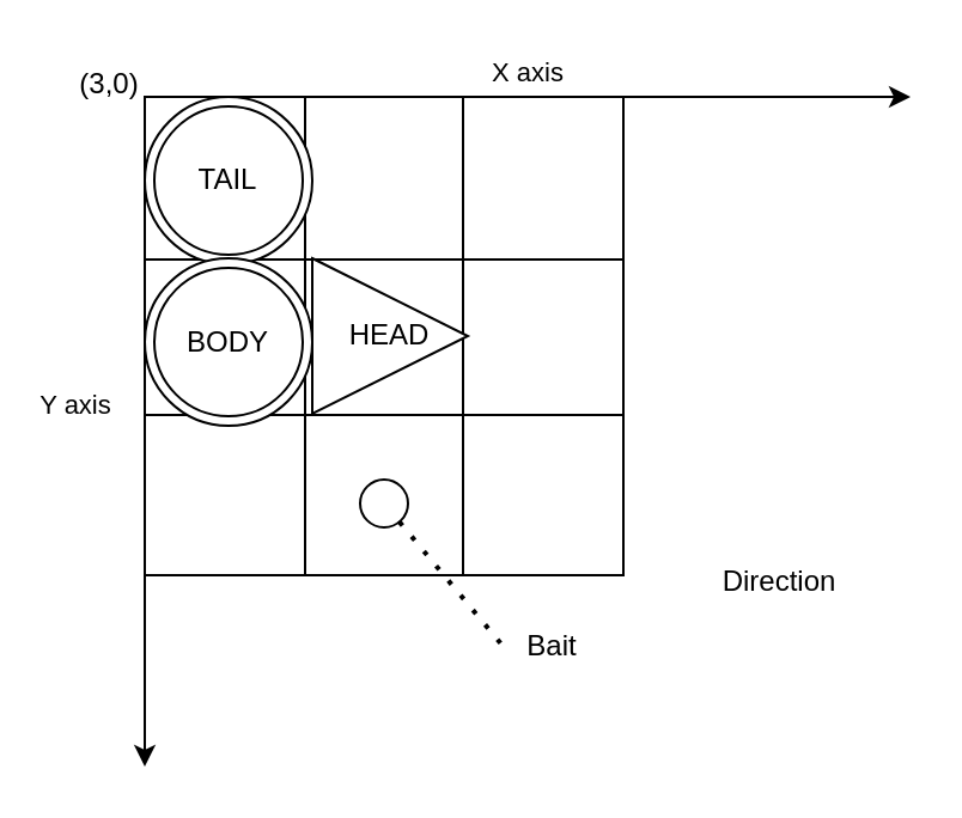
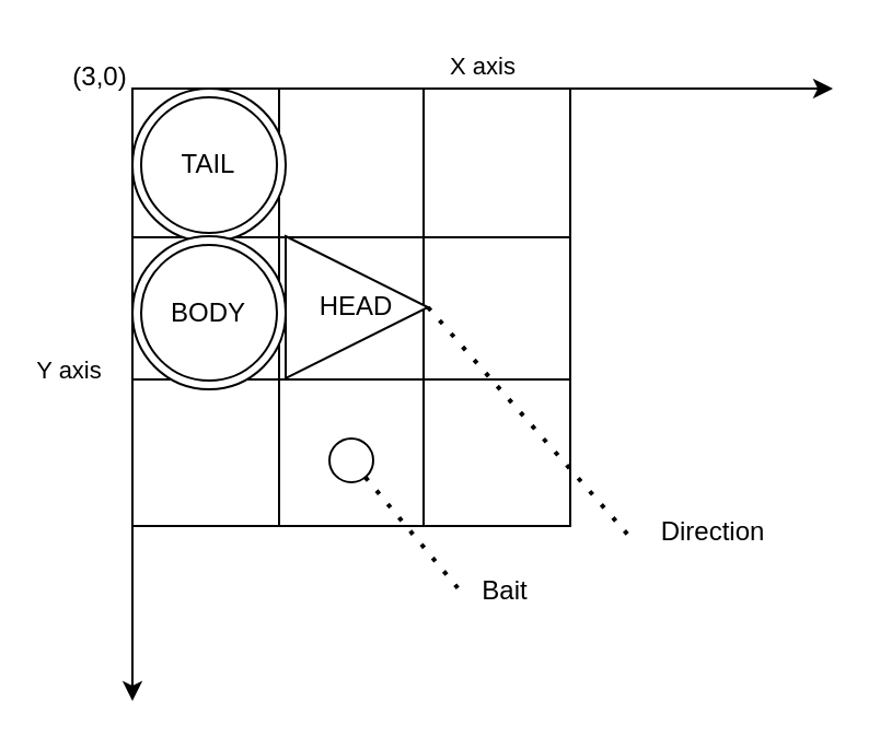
  <mxCell id="0" />
  <mxCell id="1" parent="0" />
  <mxCell id="2" value="" style="shape=table;html=1;whiteSpace=wrap;startSize=0;container=1;collapsible=0;childLayout=tableLayout;" vertex="1" parent="1"><mxGeometry x="60" y="40" width="200" height="200" as="geometry" /></mxCell>
  <mxCell id="3" value="" style="shape=tableRow;horizontal=0;startSize=0;swimlaneHead=0;swimlaneBody=0;top=0;left=0;bottom=0;right=0;collapsible=0;dropTarget=0;fillColor=none;points=[[0,0.5],[1,0.5]];portConstraint=eastwest;" vertex="1" parent="2"><mxGeometry width="200" height="68" as="geometry" /></mxCell>
  <mxCell id="4" value="" style="shape=partialRectangle;html=1;whiteSpace=wrap;connectable=0;fillColor=none;top=0;left=0;bottom=0;right=0;overflow=hidden;" vertex="1" parent="3"><mxGeometry width="67" height="68" as="geometry"><mxRectangle width="67" height="68" as="alternateBounds" /></mxGeometry></mxCell>
  <mxCell id="5" value="" style="shape=partialRectangle;html=1;whiteSpace=wrap;connectable=0;fillColor=none;top=0;left=0;bottom=0;right=0;overflow=hidden;" vertex="1" parent="3"><mxGeometry x="67" width="66" height="68" as="geometry"><mxRectangle width="66" height="68" as="alternateBounds" /></mxGeometry></mxCell>
  <mxCell id="6" value="" style="shape=partialRectangle;html=1;whiteSpace=wrap;connectable=0;fillColor=none;top=0;left=0;bottom=0;right=0;overflow=hidden;" vertex="1" parent="3"><mxGeometry x="133" width="67" height="68" as="geometry"><mxRectangle width="67" height="68" as="alternateBounds" /></mxGeometry></mxCell>
  <mxCell id="7" value="" style="shape=tableRow;horizontal=0;startSize=0;swimlaneHead=0;swimlaneBody=0;top=0;left=0;bottom=0;right=0;collapsible=0;dropTarget=0;fillColor=none;points=[[0,0.5],[1,0.5]];portConstraint=eastwest;" vertex="1" parent="2"><mxGeometry y="68" width="200" height="65" as="geometry" /></mxCell>
  <mxCell id="8" value="" style="shape=partialRectangle;html=1;whiteSpace=wrap;connectable=0;fillColor=none;top=0;left=0;bottom=0;right=0;overflow=hidden;" vertex="1" parent="7"><mxGeometry width="67" height="65" as="geometry"><mxRectangle width="67" height="65" as="alternateBounds" /></mxGeometry></mxCell>
  <mxCell id="9" value="" style="shape=partialRectangle;html=1;whiteSpace=wrap;connectable=0;fillColor=none;top=0;left=0;bottom=0;right=0;overflow=hidden;" vertex="1" parent="7"><mxGeometry x="67" width="66" height="65" as="geometry"><mxRectangle width="66" height="65" as="alternateBounds" /></mxGeometry></mxCell>
  <mxCell id="10" value="" style="shape=partialRectangle;html=1;whiteSpace=wrap;connectable=0;fillColor=none;top=0;left=0;bottom=0;right=0;overflow=hidden;" vertex="1" parent="7"><mxGeometry x="133" width="67" height="65" as="geometry"><mxRectangle width="67" height="65" as="alternateBounds" /></mxGeometry></mxCell>
  <mxCell id="11" value="" style="shape=tableRow;horizontal=0;startSize=0;swimlaneHead=0;swimlaneBody=0;top=0;left=0;bottom=0;right=0;collapsible=0;dropTarget=0;fillColor=none;points=[[0,0.5],[1,0.5]];portConstraint=eastwest;" vertex="1" parent="2"><mxGeometry y="133" width="200" height="67" as="geometry" /></mxCell>
  <mxCell id="12" value="" style="shape=partialRectangle;html=1;whiteSpace=wrap;connectable=0;fillColor=none;top=0;left=0;bottom=0;right=0;overflow=hidden;" vertex="1" parent="11"><mxGeometry width="67" height="67" as="geometry"><mxRectangle width="67" height="67" as="alternateBounds" /></mxGeometry></mxCell>
  <mxCell id="13" value="" style="shape=partialRectangle;html=1;whiteSpace=wrap;connectable=0;fillColor=none;top=0;left=0;bottom=0;right=0;overflow=hidden;" vertex="1" parent="11"><mxGeometry x="67" width="66" height="67" as="geometry"><mxRectangle width="66" height="67" as="alternateBounds" /></mxGeometry></mxCell>
  <mxCell id="14" value="" style="shape=partialRectangle;html=1;whiteSpace=wrap;connectable=0;fillColor=none;top=0;left=0;bottom=0;right=0;overflow=hidden;pointerEvents=1;" vertex="1" parent="11"><mxGeometry x="133" width="67" height="67" as="geometry"><mxRectangle width="67" height="67" as="alternateBounds" /></mxGeometry></mxCell>
  <mxCell id="15" value="TAIL" style="ellipse;shape=doubleEllipse;whiteSpace=wrap;html=1;aspect=fixed;" vertex="1" parent="1"><mxGeometry x="60" y="40" width="70" height="70" as="geometry" /></mxCell>
  <mxCell id="16" value="BODY" style="ellipse;shape=doubleEllipse;whiteSpace=wrap;html=1;aspect=fixed;" vertex="1" parent="1"><mxGeometry x="60" y="107.5" width="70" height="70" as="geometry" /></mxCell>
  <mxCell id="17" value="HEAD" style="triangle;whiteSpace=wrap;html=1;rotation=0;" vertex="1" parent="1"><mxGeometry x="130" y="107.5" width="65" height="65" as="geometry" /></mxCell>
+ <mxCell id="18" value="" style="endArrow=none;dashed=1;html=1;dashPattern=1 3;strokeWidth=2;exitX=1;exitY=0.5;exitDx=0;exitDy=0;entryX=-0.048;entryY=0.561;entryDx=0;entryDy=0;entryPerimeter=0;" edge="1" parent="1" source="17" target="19"><mxGeometry width="50" height="50" relative="1" as="geometry"><mxPoint x="340" y="107.5" as="sourcePoint" /><mxPoint x="340" y="40" as="targetPoint" /></mxGeometry></mxCell>
  <mxCell id="19" value="Direction" style="text;html=1;align=center;verticalAlign=middle;resizable=0;points=[];autosize=1;strokeColor=none;fillColor=none;" vertex="1" parent="1"><mxGeometry x="290" y="227.5" width="70" height="30" as="geometry" /></mxCell>
  <mxCell id="20" value="X axis" style="endArrow=classic;html=1;" edge="1" parent="1"><mxGeometry y="10" width="50" height="50" relative="1" as="geometry"><mxPoint x="60" y="40" as="sourcePoint" /><mxPoint x="380" y="40" as="targetPoint" /><mxPoint as="offset" /></mxGeometry></mxCell>
  <mxCell id="21" value="Y axis" style="endArrow=classic;html=1;" edge="1" parent="1"><mxGeometry x="-0.076" y="-29" width="50" height="50" relative="1" as="geometry"><mxPoint x="60" y="40" as="sourcePoint" /><mxPoint x="60" y="320" as="targetPoint" /><mxPoint as="offset" /></mxGeometry></mxCell>
  <mxCell id="22" value="(3,0)" style="text;html=1;align=center;verticalAlign=middle;resizable=0;points=[];autosize=1;strokeColor=none;fillColor=none;" vertex="1" parent="1"><mxGeometry x="20" y="20" width="50" height="30" as="geometry" /></mxCell>
  <mxCell id="23" value="" style="ellipse;whiteSpace=wrap;html=1;aspect=fixed;" vertex="1" parent="1"><mxGeometry x="150" y="200" width="20" height="20" as="geometry" /></mxCell>
  <mxCell id="24" value="" style="endArrow=none;dashed=1;html=1;dashPattern=1 3;strokeWidth=2;" edge="1" parent="1" source="23"><mxGeometry width="50" height="50" relative="1" as="geometry"><mxPoint x="180" y="200" as="sourcePoint" /><mxPoint x="210" y="270" as="targetPoint" /></mxGeometry></mxCell>
  <mxCell id="25" value="Bait" style="text;html=1;align=center;verticalAlign=middle;resizable=0;points=[];autosize=1;strokeColor=none;fillColor=none;" vertex="1" parent="1"><mxGeometry x="210" y="255" width="40" height="30" as="geometry" /></mxCell>
